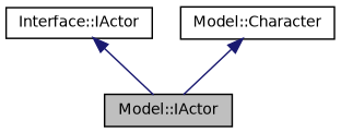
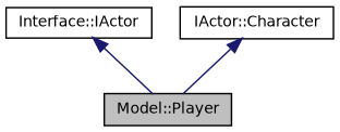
  digraph {
    node [color=black fillcolor=white fontname=Helvetica fontsize=10 shape=record style=filled]
    edge [color=midnightblue dir=back fontname=Helvetica fontsize=10 labelfontname=Helvetica labelfontsize=10 style=solid]
-   n1 [fillcolor=grey75 fontcolor=black height=0.2 label="Model::IActor" width=0.4]
+   n1 [fillcolor=grey75 fontcolor=black height=0.2 label="Model::Player" width=0.4]
    n2 [height=0.2 label="Interface::IActor" width=0.4]
-   n3 [height=0.2 label="Model::Character" width=0.4]
+   n3 [height=0.2 label="IActor::Character" width=0.4]
    n2 -> n1
    n3 -> n1
  }
